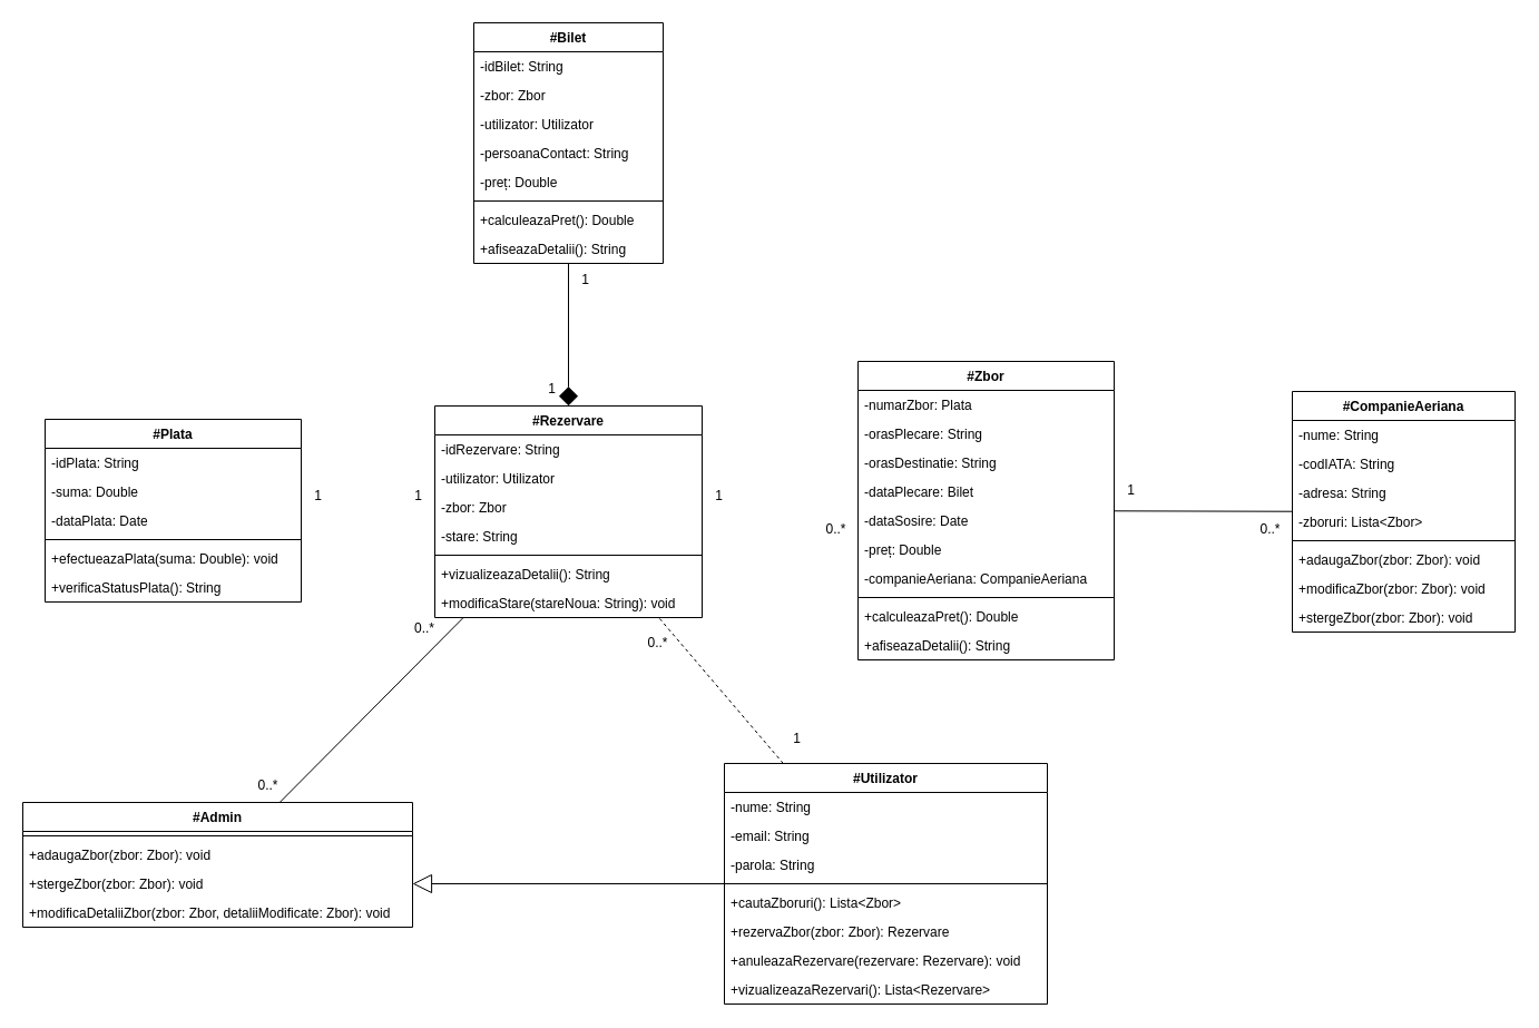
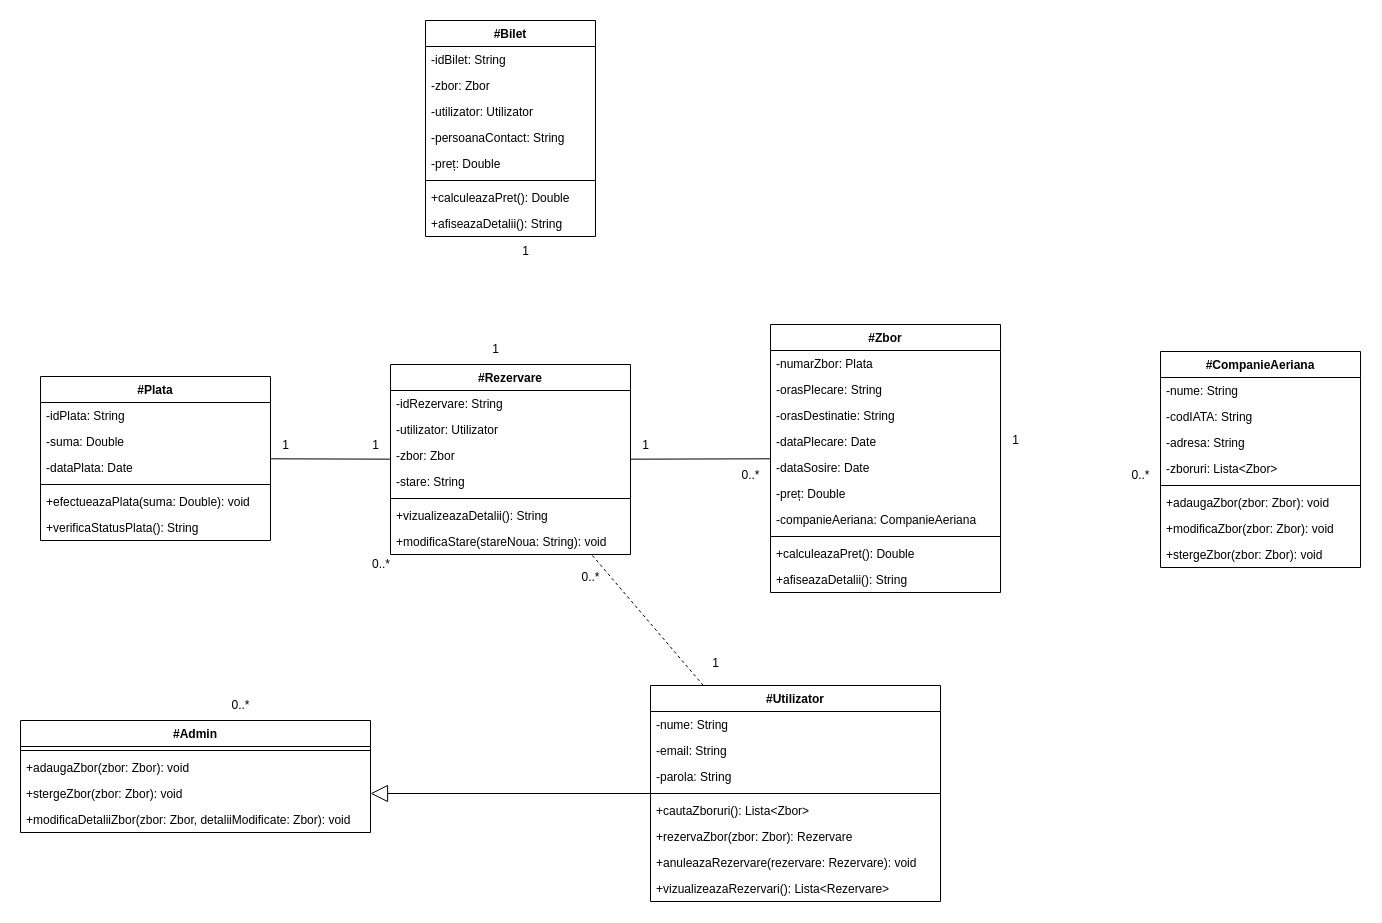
  <mxCell id="0" />
  <mxCell id="1" parent="0" />
  <mxCell id="2" style="edgeStyle=none;html=1;endArrow=none;endFill=0;arcSize=20;enumerate=0;comic=0;strokeWidth=1;dashed=1;" edge="1" parent="1" source="3" target="58"><mxGeometry relative="1" as="geometry" /></mxCell>
  <mxCell id="3" value="#Utilizator" style="swimlane;fontStyle=1;childLayout=stackLayout;horizontal=1;startSize=26;horizontalStack=0;resizeParent=1;resizeParentMax=0;resizeLast=0;collapsible=1;marginBottom=0;fillColor=light-dark(#FFFFFF,#336600);" vertex="1" parent="1"><mxGeometry x="650" y="685" width="290" height="216" as="geometry" /></mxCell>
  <mxCell id="4" value="-nume: String" style="text;strokeColor=none;fillColor=none;align=left;verticalAlign=top;spacingLeft=4;spacingRight=4;overflow=hidden;rotatable=0;points=[[0,0.5],[1,0.5]];portConstraint=eastwest;" vertex="1" parent="3"><mxGeometry y="26" width="290" height="26" as="geometry" /></mxCell>
  <mxCell id="5" value="-email: String" style="text;strokeColor=none;fillColor=none;align=left;verticalAlign=top;spacingLeft=4;spacingRight=4;overflow=hidden;rotatable=0;points=[[0,0.5],[1,0.5]];portConstraint=eastwest;" vertex="1" parent="3"><mxGeometry y="52" width="290" height="26" as="geometry" /></mxCell>
  <mxCell id="6" value="-parola: String" style="text;strokeColor=none;fillColor=none;align=left;verticalAlign=top;spacingLeft=4;spacingRight=4;overflow=hidden;rotatable=0;points=[[0,0.5],[1,0.5]];portConstraint=eastwest;" vertex="1" parent="3"><mxGeometry y="78" width="290" height="26" as="geometry" /></mxCell>
  <mxCell id="7" value="" style="line;strokeWidth=1;fillColor=none;align=left;verticalAlign=middle;spacingTop=-1;spacingLeft=3;spacingRight=3;rotatable=0;labelPosition=right;points=[];portConstraint=eastwest;" vertex="1" parent="3"><mxGeometry y="104" width="290" height="8" as="geometry" /></mxCell>
  <mxCell id="8" value="+cautaZboruri(): Lista&lt;Zbor&gt;" style="text;strokeColor=none;fillColor=none;align=left;verticalAlign=top;spacingLeft=4;spacingRight=4;overflow=hidden;rotatable=0;points=[[0,0.5],[1,0.5]];portConstraint=eastwest;" vertex="1" parent="3"><mxGeometry y="112" width="290" height="26" as="geometry" /></mxCell>
  <mxCell id="9" value="+rezervaZbor(zbor: Zbor): Rezervare" style="text;strokeColor=none;fillColor=none;align=left;verticalAlign=top;spacingLeft=4;spacingRight=4;overflow=hidden;rotatable=0;points=[[0,0.5],[1,0.5]];portConstraint=eastwest;" vertex="1" parent="3"><mxGeometry y="138" width="290" height="26" as="geometry" /></mxCell>
  <mxCell id="10" value="+anuleazaRezervare(rezervare: Rezervare): void" style="text;strokeColor=none;fillColor=none;align=left;verticalAlign=top;spacingLeft=4;spacingRight=4;overflow=hidden;rotatable=0;points=[[0,0.5],[1,0.5]];portConstraint=eastwest;" vertex="1" parent="3"><mxGeometry y="164" width="290" height="26" as="geometry" /></mxCell>
  <mxCell id="11" value="+vizualizeazaRezervari(): Lista&lt;Rezervare&gt;" style="text;strokeColor=none;fillColor=none;align=left;verticalAlign=top;spacingLeft=4;spacingRight=4;overflow=hidden;rotatable=0;points=[[0,0.5],[1,0.5]];portConstraint=eastwest;" vertex="1" parent="3"><mxGeometry y="190" width="290" height="26" as="geometry" /></mxCell>
- <mxCell id="12" style="edgeStyle=none;html=1;endSize=10;endArrow=none;endFill=0;" edge="1" parent="1" source="13" target="58"><mxGeometry relative="1" as="geometry" /></mxCell>
  <mxCell id="13" value="#Admin" style="swimlane;fontStyle=1;childLayout=stackLayout;horizontal=1;startSize=26;horizontalStack=0;resizeParent=1;resizeParentMax=0;resizeLast=0;collapsible=1;marginBottom=0;fillColor=light-dark(#FFFFFF,#33FF33);" vertex="1" parent="1"><mxGeometry x="20" y="720" width="350" height="112" as="geometry" /></mxCell>
  <mxCell id="14" value="" style="line;strokeWidth=1;fillColor=none;align=left;verticalAlign=middle;spacingTop=-1;spacingLeft=3;spacingRight=3;rotatable=0;labelPosition=right;points=[];portConstraint=eastwest;" vertex="1" parent="13"><mxGeometry y="26" width="350" height="8" as="geometry" /></mxCell>
  <mxCell id="15" value="+adaugaZbor(zbor: Zbor): void" style="text;strokeColor=none;fillColor=none;align=left;verticalAlign=top;spacingLeft=4;spacingRight=4;overflow=hidden;rotatable=0;points=[[0,0.5],[1,0.5]];portConstraint=eastwest;" vertex="1" parent="13"><mxGeometry y="34" width="350" height="26" as="geometry" /></mxCell>
  <mxCell id="16" value="+stergeZbor(zbor: Zbor): void" style="text;strokeColor=none;fillColor=none;align=left;verticalAlign=top;spacingLeft=4;spacingRight=4;overflow=hidden;rotatable=0;points=[[0,0.5],[1,0.5]];portConstraint=eastwest;" vertex="1" parent="13"><mxGeometry y="60" width="350" height="26" as="geometry" /></mxCell>
  <mxCell id="17" value="+modificaDetaliiZbor(zbor: Zbor, detaliiModificate: Zbor): void" style="text;strokeColor=none;fillColor=none;align=left;verticalAlign=top;spacingLeft=4;spacingRight=4;overflow=hidden;rotatable=0;points=[[0,0.5],[1,0.5]];portConstraint=eastwest;" vertex="1" parent="13"><mxGeometry y="86" width="350" height="26" as="geometry" /></mxCell>
  <mxCell id="18" value="#Plata" style="swimlane;fontStyle=1;childLayout=stackLayout;horizontal=1;startSize=26;horizontalStack=0;resizeParent=1;resizeParentMax=0;resizeLast=0;collapsible=1;marginBottom=0;fillColor=light-dark(#FFFFFF,#660033);" vertex="1" parent="1"><mxGeometry x="40" y="376" width="230" height="164" as="geometry" /></mxCell>
  <mxCell id="19" value="-idPlata: String" style="text;strokeColor=none;fillColor=none;align=left;verticalAlign=top;spacingLeft=4;spacingRight=4;overflow=hidden;rotatable=0;points=[[0,0.5],[1,0.5]];portConstraint=eastwest;" vertex="1" parent="18"><mxGeometry y="26" width="230" height="26" as="geometry" /></mxCell>
  <mxCell id="20" value="-suma: Double" style="text;strokeColor=none;fillColor=none;align=left;verticalAlign=top;spacingLeft=4;spacingRight=4;overflow=hidden;rotatable=0;points=[[0,0.5],[1,0.5]];portConstraint=eastwest;" vertex="1" parent="18"><mxGeometry y="52" width="230" height="26" as="geometry" /></mxCell>
  <mxCell id="21" value="-dataPlata: Date" style="text;strokeColor=none;fillColor=none;align=left;verticalAlign=top;spacingLeft=4;spacingRight=4;overflow=hidden;rotatable=0;points=[[0,0.5],[1,0.5]];portConstraint=eastwest;" vertex="1" parent="18"><mxGeometry y="78" width="230" height="26" as="geometry" /></mxCell>
  <mxCell id="22" value="" style="line;strokeWidth=1;fillColor=none;align=left;verticalAlign=middle;spacingTop=-1;spacingLeft=3;spacingRight=3;rotatable=0;labelPosition=right;points=[];portConstraint=eastwest;" vertex="1" parent="18"><mxGeometry y="104" width="230" height="8" as="geometry" /></mxCell>
  <mxCell id="23" value="+efectueazaPlata(suma: Double): void" style="text;strokeColor=none;fillColor=none;align=left;verticalAlign=top;spacingLeft=4;spacingRight=4;overflow=hidden;rotatable=0;points=[[0,0.5],[1,0.5]];portConstraint=eastwest;" vertex="1" parent="18"><mxGeometry y="112" width="230" height="26" as="geometry" /></mxCell>
  <mxCell id="24" value="+verificaStatusPlata(): String" style="text;strokeColor=none;fillColor=none;align=left;verticalAlign=top;spacingLeft=4;spacingRight=4;overflow=hidden;rotatable=0;points=[[0,0.5],[1,0.5]];portConstraint=eastwest;" vertex="1" parent="18"><mxGeometry y="138" width="230" height="26" as="geometry" /></mxCell>
  <mxCell id="25" value="#Bilet" style="swimlane;fontStyle=1;childLayout=stackLayout;horizontal=1;startSize=26;horizontalStack=0;resizeParent=1;resizeParentMax=0;resizeLast=0;collapsible=1;marginBottom=0;fillColor=light-dark(#FFFFFF,#7F00FF);" vertex="1" parent="1"><mxGeometry x="425" y="20" width="170" height="216" as="geometry" /></mxCell>
  <mxCell id="26" value="-idBilet: String" style="text;strokeColor=none;fillColor=none;align=left;verticalAlign=top;spacingLeft=4;spacingRight=4;overflow=hidden;rotatable=0;points=[[0,0.5],[1,0.5]];portConstraint=eastwest;" vertex="1" parent="25"><mxGeometry y="26" width="170" height="26" as="geometry" /></mxCell>
  <mxCell id="27" value="-zbor: Zbor" style="text;strokeColor=none;fillColor=none;align=left;verticalAlign=top;spacingLeft=4;spacingRight=4;overflow=hidden;rotatable=0;points=[[0,0.5],[1,0.5]];portConstraint=eastwest;" vertex="1" parent="25"><mxGeometry y="52" width="170" height="26" as="geometry" /></mxCell>
  <mxCell id="28" value="-utilizator: Utilizator" style="text;strokeColor=none;fillColor=none;align=left;verticalAlign=top;spacingLeft=4;spacingRight=4;overflow=hidden;rotatable=0;points=[[0,0.5],[1,0.5]];portConstraint=eastwest;" vertex="1" parent="25"><mxGeometry y="78" width="170" height="26" as="geometry" /></mxCell>
  <mxCell id="29" value="-persoanaContact: String" style="text;strokeColor=none;fillColor=none;align=left;verticalAlign=top;spacingLeft=4;spacingRight=4;overflow=hidden;rotatable=0;points=[[0,0.5],[1,0.5]];portConstraint=eastwest;" vertex="1" parent="25"><mxGeometry y="104" width="170" height="26" as="geometry" /></mxCell>
  <mxCell id="30" value="-preț: Double" style="text;strokeColor=none;fillColor=none;align=left;verticalAlign=top;spacingLeft=4;spacingRight=4;overflow=hidden;rotatable=0;points=[[0,0.5],[1,0.5]];portConstraint=eastwest;" vertex="1" parent="25"><mxGeometry y="130" width="170" height="26" as="geometry" /></mxCell>
  <mxCell id="31" value="" style="line;strokeWidth=1;fillColor=none;align=left;verticalAlign=middle;spacingTop=-1;spacingLeft=3;spacingRight=3;rotatable=0;labelPosition=right;points=[];portConstraint=eastwest;" vertex="1" parent="25"><mxGeometry y="156" width="170" height="8" as="geometry" /></mxCell>
  <mxCell id="32" value="+calculeazaPret(): Double" style="text;strokeColor=none;fillColor=none;align=left;verticalAlign=top;spacingLeft=4;spacingRight=4;overflow=hidden;rotatable=0;points=[[0,0.5],[1,0.5]];portConstraint=eastwest;" vertex="1" parent="25"><mxGeometry y="164" width="170" height="26" as="geometry" /></mxCell>
  <mxCell id="33" value="+afiseazaDetalii(): String" style="text;strokeColor=none;fillColor=none;align=left;verticalAlign=top;spacingLeft=4;spacingRight=4;overflow=hidden;rotatable=0;points=[[0,0.5],[1,0.5]];portConstraint=eastwest;" vertex="1" parent="25"><mxGeometry y="190" width="170" height="26" as="geometry" /></mxCell>
  <mxCell id="34" value="#CompanieAeriana" style="swimlane;fontStyle=1;childLayout=stackLayout;horizontal=1;startSize=26;horizontalStack=0;resizeParent=1;resizeParentMax=0;resizeLast=0;collapsible=1;marginBottom=0;fillColor=light-dark(#FFFFFF,#000099);" vertex="1" parent="1"><mxGeometry x="1160" y="351" width="200" height="216" as="geometry" /></mxCell>
  <mxCell id="35" value="-nume: String" style="text;strokeColor=none;fillColor=none;align=left;verticalAlign=top;spacingLeft=4;spacingRight=4;overflow=hidden;rotatable=0;points=[[0,0.5],[1,0.5]];portConstraint=eastwest;" vertex="1" parent="34"><mxGeometry y="26" width="200" height="26" as="geometry" /></mxCell>
  <mxCell id="36" value="-codIATA: String" style="text;strokeColor=none;fillColor=none;align=left;verticalAlign=top;spacingLeft=4;spacingRight=4;overflow=hidden;rotatable=0;points=[[0,0.5],[1,0.5]];portConstraint=eastwest;" vertex="1" parent="34"><mxGeometry y="52" width="200" height="26" as="geometry" /></mxCell>
  <mxCell id="37" value="-adresa: String" style="text;strokeColor=none;fillColor=none;align=left;verticalAlign=top;spacingLeft=4;spacingRight=4;overflow=hidden;rotatable=0;points=[[0,0.5],[1,0.5]];portConstraint=eastwest;" vertex="1" parent="34"><mxGeometry y="78" width="200" height="26" as="geometry" /></mxCell>
  <mxCell id="38" value="-zboruri: Lista&lt;Zbor&gt;" style="text;strokeColor=none;fillColor=none;align=left;verticalAlign=top;spacingLeft=4;spacingRight=4;overflow=hidden;rotatable=0;points=[[0,0.5],[1,0.5]];portConstraint=eastwest;" vertex="1" parent="34"><mxGeometry y="104" width="200" height="26" as="geometry" /></mxCell>
  <mxCell id="39" value="" style="line;strokeWidth=1;fillColor=none;align=left;verticalAlign=middle;spacingTop=-1;spacingLeft=3;spacingRight=3;rotatable=0;labelPosition=right;points=[];portConstraint=eastwest;" vertex="1" parent="34"><mxGeometry y="130" width="200" height="8" as="geometry" /></mxCell>
  <mxCell id="40" value="+adaugaZbor(zbor: Zbor): void" style="text;strokeColor=none;fillColor=none;align=left;verticalAlign=top;spacingLeft=4;spacingRight=4;overflow=hidden;rotatable=0;points=[[0,0.5],[1,0.5]];portConstraint=eastwest;" vertex="1" parent="34"><mxGeometry y="138" width="200" height="26" as="geometry" /></mxCell>
  <mxCell id="41" value="+modificaZbor(zbor: Zbor): void" style="text;strokeColor=none;fillColor=none;align=left;verticalAlign=top;spacingLeft=4;spacingRight=4;overflow=hidden;rotatable=0;points=[[0,0.5],[1,0.5]];portConstraint=eastwest;" vertex="1" parent="34"><mxGeometry y="164" width="200" height="26" as="geometry" /></mxCell>
  <mxCell id="42" value="+stergeZbor(zbor: Zbor): void" style="text;strokeColor=none;fillColor=none;align=left;verticalAlign=top;spacingLeft=4;spacingRight=4;overflow=hidden;rotatable=0;points=[[0,0.5],[1,0.5]];portConstraint=eastwest;" vertex="1" parent="34"><mxGeometry y="190" width="200" height="26" as="geometry" /></mxCell>
- <mxCell id="43" style="edgeStyle=none;html=1;endSize=10;endArrow=none;endFill=0;" edge="1" parent="1" source="44" target="34"><mxGeometry relative="1" as="geometry" /></mxCell>
  <mxCell id="44" value="#Zbor" style="swimlane;fontStyle=1;childLayout=stackLayout;horizontal=1;startSize=26;horizontalStack=0;resizeParent=1;resizeParentMax=0;resizeLast=0;collapsible=1;marginBottom=0;fillColor=light-dark(#FFFFFF,#003333);" vertex="1" parent="1"><mxGeometry x="770" y="324" width="230" height="268" as="geometry" /></mxCell>
  <mxCell id="45" value="-numarZbor: Plata" style="text;strokeColor=none;fillColor=none;align=left;verticalAlign=top;spacingLeft=4;spacingRight=4;overflow=hidden;rotatable=0;points=[[0,0.5],[1,0.5]];portConstraint=eastwest;" vertex="1" parent="44"><mxGeometry y="26" width="230" height="26" as="geometry" /></mxCell>
  <mxCell id="46" value="-orasPlecare: String" style="text;strokeColor=none;fillColor=none;align=left;verticalAlign=top;spacingLeft=4;spacingRight=4;overflow=hidden;rotatable=0;points=[[0,0.5],[1,0.5]];portConstraint=eastwest;" vertex="1" parent="44"><mxGeometry y="52" width="230" height="26" as="geometry" /></mxCell>
  <mxCell id="47" value="-orasDestinatie: String" style="text;strokeColor=none;fillColor=none;align=left;verticalAlign=top;spacingLeft=4;spacingRight=4;overflow=hidden;rotatable=0;points=[[0,0.5],[1,0.5]];portConstraint=eastwest;" vertex="1" parent="44"><mxGeometry y="78" width="230" height="26" as="geometry" /></mxCell>
- <mxCell id="48" value="-dataPlecare: Bilet" style="text;strokeColor=none;fillColor=none;align=left;verticalAlign=top;spacingLeft=4;spacingRight=4;overflow=hidden;rotatable=0;points=[[0,0.5],[1,0.5]];portConstraint=eastwest;" vertex="1" parent="44"><mxGeometry y="104" width="230" height="26" as="geometry" /></mxCell>
+ <mxCell id="48" value="-dataPlecare: Date" style="text;strokeColor=none;fillColor=none;align=left;verticalAlign=top;spacingLeft=4;spacingRight=4;overflow=hidden;rotatable=0;points=[[0,0.5],[1,0.5]];portConstraint=eastwest;" vertex="1" parent="44"><mxGeometry y="104" width="230" height="26" as="geometry" /></mxCell>
  <mxCell id="49" value="-dataSosire: Date" style="text;strokeColor=none;fillColor=none;align=left;verticalAlign=top;spacingLeft=4;spacingRight=4;overflow=hidden;rotatable=0;points=[[0,0.5],[1,0.5]];portConstraint=eastwest;" vertex="1" parent="44"><mxGeometry y="130" width="230" height="26" as="geometry" /></mxCell>
  <mxCell id="50" value="-preț: Double" style="text;strokeColor=none;fillColor=none;align=left;verticalAlign=top;spacingLeft=4;spacingRight=4;overflow=hidden;rotatable=0;points=[[0,0.5],[1,0.5]];portConstraint=eastwest;" vertex="1" parent="44"><mxGeometry y="156" width="230" height="26" as="geometry" /></mxCell>
  <mxCell id="51" value="-companieAeriana: CompanieAeriana" style="text;strokeColor=none;fillColor=none;align=left;verticalAlign=top;spacingLeft=4;spacingRight=4;overflow=hidden;rotatable=0;points=[[0,0.5],[1,0.5]];portConstraint=eastwest;" vertex="1" parent="44"><mxGeometry y="182" width="230" height="26" as="geometry" /></mxCell>
  <mxCell id="52" value="" style="line;strokeWidth=1;fillColor=none;align=left;verticalAlign=middle;spacingTop=-1;spacingLeft=3;spacingRight=3;rotatable=0;labelPosition=right;points=[];portConstraint=eastwest;" vertex="1" parent="44"><mxGeometry y="208" width="230" height="8" as="geometry" /></mxCell>
  <mxCell id="53" value="+calculeazaPret(): Double" style="text;strokeColor=none;fillColor=none;align=left;verticalAlign=top;spacingLeft=4;spacingRight=4;overflow=hidden;rotatable=0;points=[[0,0.5],[1,0.5]];portConstraint=eastwest;" vertex="1" parent="44"><mxGeometry y="216" width="230" height="26" as="geometry" /></mxCell>
  <mxCell id="54" value="+afiseazaDetalii(): String" style="text;strokeColor=none;fillColor=none;align=left;verticalAlign=top;spacingLeft=4;spacingRight=4;overflow=hidden;rotatable=0;points=[[0,0.5],[1,0.5]];portConstraint=eastwest;" vertex="1" parent="44"><mxGeometry y="242" width="230" height="26" as="geometry" /></mxCell>
- <mxCell id="57" style="edgeStyle=none;html=1;startArrow=diamond;startFill=1;startSize=15;endSize=12;endArrow=none;endFill=0;" edge="1" parent="1" source="58" target="25"><mxGeometry relative="1" as="geometry" /></mxCell>
+ <mxCell id="55" style="edgeStyle=none;html=1;verticalAlign=top;endSize=10;endArrow=none;endFill=0;" edge="1" parent="1" source="58" target="18"><mxGeometry relative="1" as="geometry" /></mxCell>
+ <mxCell id="56" style="edgeStyle=none;html=1;endSize=10;endArrow=none;endFill=0;" edge="1" parent="1" source="58" target="44"><mxGeometry relative="1" as="geometry" /></mxCell>
  <mxCell id="58" value="#Rezervare" style="swimlane;fontStyle=1;childLayout=stackLayout;horizontal=1;startSize=26;horizontalStack=0;resizeParent=1;resizeParentMax=0;resizeLast=0;collapsible=1;marginBottom=0;fillColor=light-dark(#FFFFFF,#660000);" vertex="1" parent="1"><mxGeometry x="390" y="364" width="240" height="190" as="geometry" /></mxCell>
  <mxCell id="59" value="-idRezervare: String" style="text;strokeColor=none;fillColor=none;align=left;verticalAlign=top;spacingLeft=4;spacingRight=4;overflow=hidden;rotatable=0;points=[[0,0.5],[1,0.5]];portConstraint=eastwest;" vertex="1" parent="58"><mxGeometry y="26" width="240" height="26" as="geometry" /></mxCell>
  <mxCell id="60" value="-utilizator: Utilizator" style="text;strokeColor=none;fillColor=none;align=left;verticalAlign=top;spacingLeft=4;spacingRight=4;overflow=hidden;rotatable=0;points=[[0,0.5],[1,0.5]];portConstraint=eastwest;" vertex="1" parent="58"><mxGeometry y="52" width="240" height="26" as="geometry" /></mxCell>
  <mxCell id="61" value="-zbor: Zbor" style="text;strokeColor=none;fillColor=none;align=left;verticalAlign=top;spacingLeft=4;spacingRight=4;overflow=hidden;rotatable=0;points=[[0,0.5],[1,0.5]];portConstraint=eastwest;" vertex="1" parent="58"><mxGeometry y="78" width="240" height="26" as="geometry" /></mxCell>
  <mxCell id="62" value="-stare: String" style="text;strokeColor=none;fillColor=none;align=left;verticalAlign=top;spacingLeft=4;spacingRight=4;overflow=hidden;rotatable=0;points=[[0,0.5],[1,0.5]];portConstraint=eastwest;" vertex="1" parent="58"><mxGeometry y="104" width="240" height="26" as="geometry" /></mxCell>
  <mxCell id="63" value="" style="line;strokeWidth=1;fillColor=none;align=left;verticalAlign=middle;spacingTop=-1;spacingLeft=3;spacingRight=3;rotatable=0;labelPosition=right;points=[];portConstraint=eastwest;" vertex="1" parent="58"><mxGeometry y="130" width="240" height="8" as="geometry" /></mxCell>
  <mxCell id="64" value="+vizualizeazaDetalii(): String" style="text;strokeColor=none;fillColor=none;align=left;verticalAlign=top;spacingLeft=4;spacingRight=4;overflow=hidden;rotatable=0;points=[[0,0.5],[1,0.5]];portConstraint=eastwest;" vertex="1" parent="58"><mxGeometry y="138" width="240" height="26" as="geometry" /></mxCell>
  <mxCell id="65" value="+modificaStare(stareNoua: String): void" style="text;strokeColor=none;fillColor=none;align=left;verticalAlign=top;spacingLeft=4;spacingRight=4;overflow=hidden;rotatable=0;points=[[0,0.5],[1,0.5]];portConstraint=eastwest;" vertex="1" parent="58"><mxGeometry y="164" width="240" height="26" as="geometry" /></mxCell>
  <mxCell id="66" style="edgeStyle=none;html=1;endArrow=none;endFill=0;endSize=15;startArrow=block;startFill=0;startSize=15;" edge="1" parent="1" source="16" target="3"><mxGeometry relative="1" as="geometry" /></mxCell>
  <mxCell id="67" value="1" style="text;html=1;align=center;verticalAlign=middle;resizable=0;points=[];autosize=1;strokeColor=none;fillColor=none;" vertex="1" parent="1"><mxGeometry x="700" y="648" width="30" height="30" as="geometry" /></mxCell>
  <mxCell id="68" value="0..*" style="text;html=1;align=center;verticalAlign=middle;resizable=0;points=[];autosize=1;strokeColor=none;fillColor=none;" vertex="1" parent="1"><mxGeometry x="570" y="562" width="40" height="30" as="geometry" /></mxCell>
  <mxCell id="69" value="1" style="text;html=1;align=center;verticalAlign=middle;resizable=0;points=[];autosize=1;strokeColor=none;fillColor=none;" vertex="1" parent="1"><mxGeometry x="510" y="236" width="30" height="30" as="geometry" /></mxCell>
  <mxCell id="70" value="1" style="text;html=1;align=center;verticalAlign=middle;resizable=0;points=[];autosize=1;strokeColor=none;fillColor=none;" vertex="1" parent="1"><mxGeometry x="480" y="334" width="30" height="30" as="geometry" /></mxCell>
  <mxCell id="71" value="1" style="text;html=1;align=center;verticalAlign=middle;resizable=0;points=[];autosize=1;strokeColor=none;fillColor=none;" vertex="1" parent="1"><mxGeometry x="1000" y="425" width="30" height="30" as="geometry" /></mxCell>
  <mxCell id="72" value="0..*" style="text;html=1;align=center;verticalAlign=middle;resizable=0;points=[];autosize=1;strokeColor=none;fillColor=none;" vertex="1" parent="1"><mxGeometry x="1120" y="460" width="40" height="30" as="geometry" /></mxCell>
  <mxCell id="73" value="0..*" style="text;html=1;align=center;verticalAlign=middle;resizable=0;points=[];autosize=1;strokeColor=none;fillColor=none;" vertex="1" parent="1"><mxGeometry x="730" y="460" width="40" height="30" as="geometry" /></mxCell>
  <mxCell id="74" value="1" style="text;html=1;align=center;verticalAlign=middle;resizable=0;points=[];autosize=1;strokeColor=none;fillColor=none;" vertex="1" parent="1"><mxGeometry x="630" y="430" width="30" height="30" as="geometry" /></mxCell>
  <mxCell id="75" value="1" style="text;html=1;align=center;verticalAlign=middle;resizable=0;points=[];autosize=1;strokeColor=none;fillColor=none;" vertex="1" parent="1"><mxGeometry x="360" y="430" width="30" height="30" as="geometry" /></mxCell>
  <mxCell id="76" value="1" style="text;html=1;align=center;verticalAlign=middle;resizable=0;points=[];autosize=1;strokeColor=none;fillColor=none;" vertex="1" parent="1"><mxGeometry x="270" y="430" width="30" height="30" as="geometry" /></mxCell>
  <mxCell id="77" value="0..*" style="text;html=1;align=center;verticalAlign=middle;resizable=0;points=[];autosize=1;strokeColor=none;fillColor=none;" vertex="1" parent="1"><mxGeometry x="220" y="690" width="40" height="30" as="geometry" /></mxCell>
  <mxCell id="78" value="0..*" style="text;whiteSpace=wrap;" vertex="1" parent="1"><mxGeometry x="370" y="550" width="30" height="30" as="geometry" /></mxCell>
